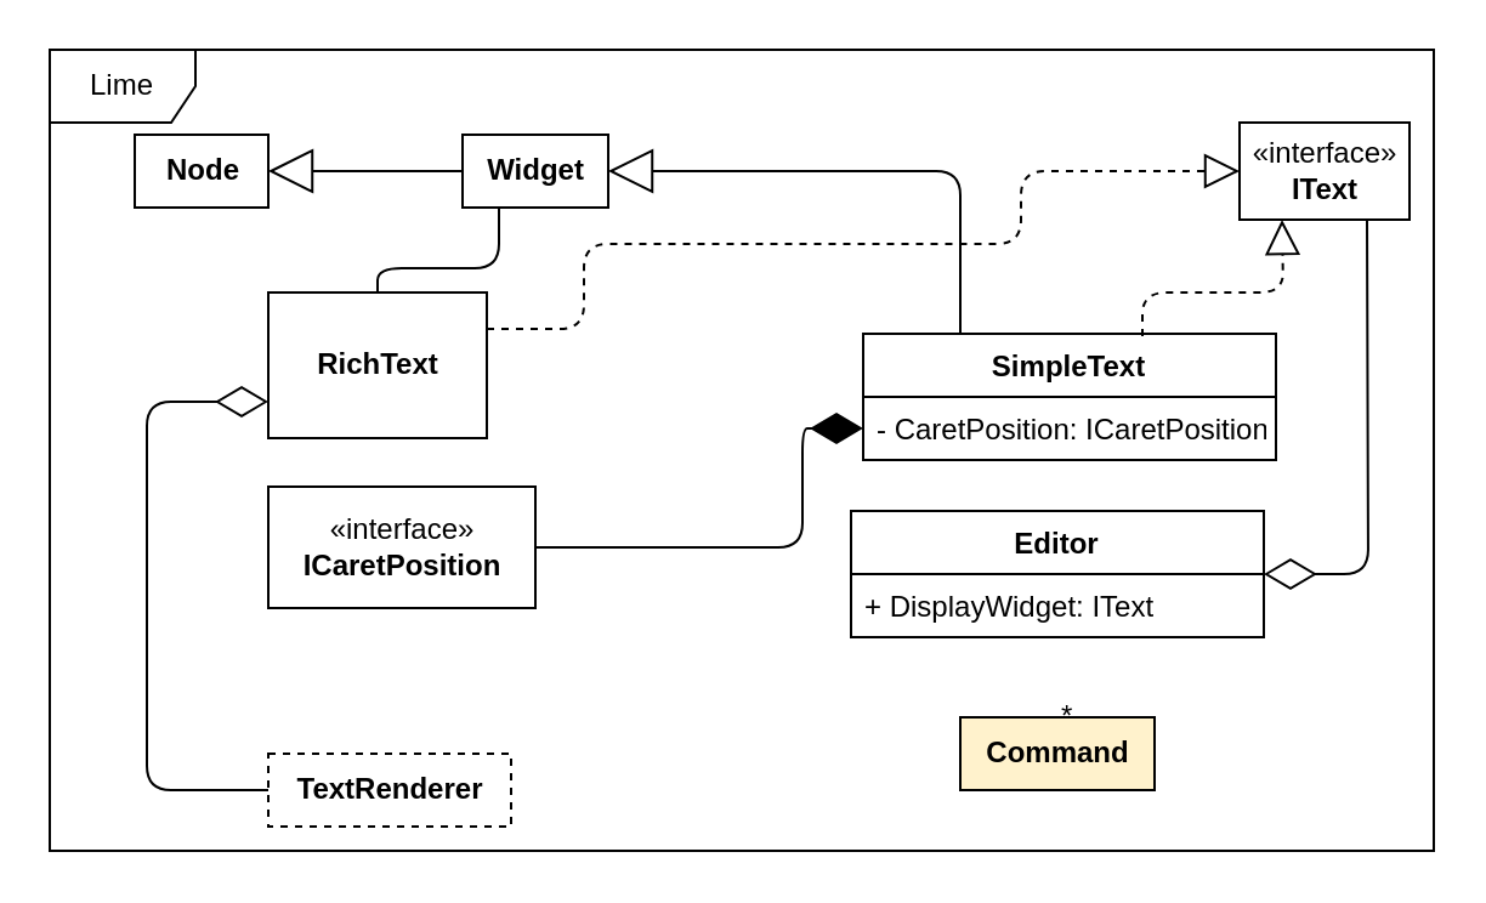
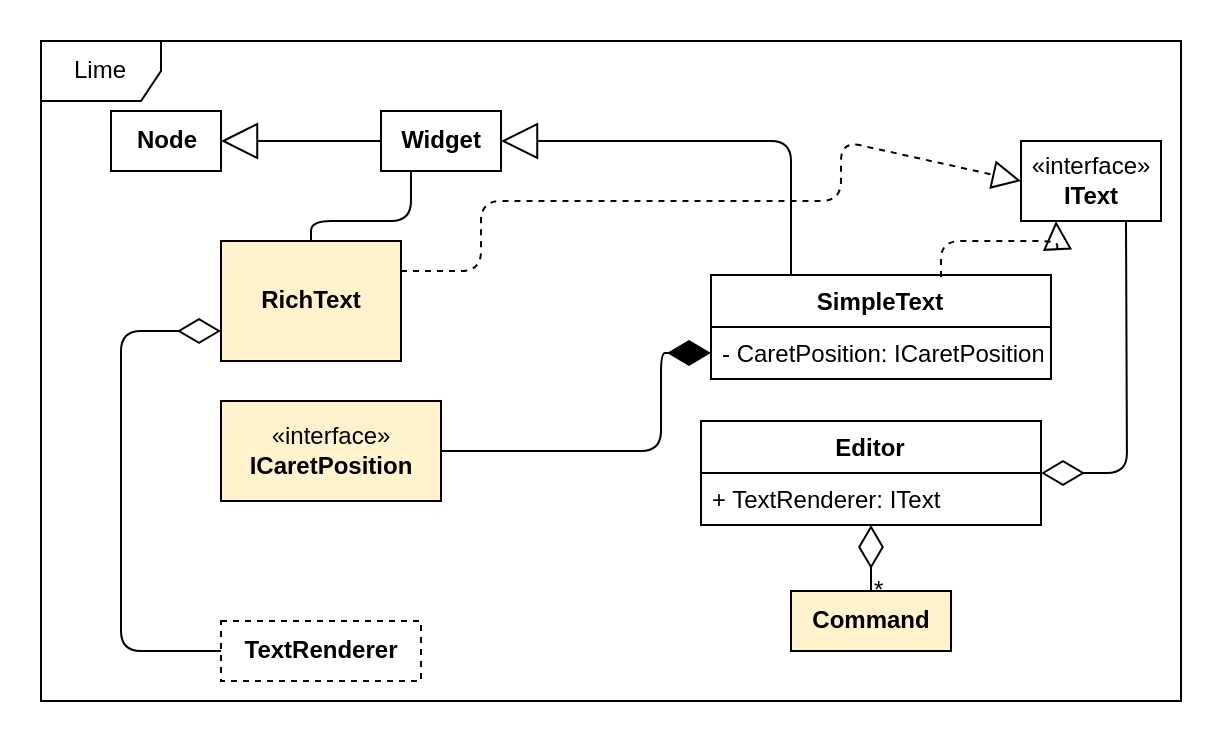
  <mxCell id="0" />
  <mxCell id="1" parent="0" />
  <mxCell id="2" value="Lime" style="shape=umlFrame;whiteSpace=wrap;html=1;" parent="1" vertex="1"><mxGeometry x="20" y="20" width="570" height="330" as="geometry" /></mxCell>
- <mxCell id="3" value="«interface»&lt;br&gt;&lt;b&gt;IText&lt;/b&gt;" style="html=1;" parent="1" vertex="1"><mxGeometry x="510" y="50" width="70" height="40" as="geometry" /></mxCell>
+ <mxCell id="3" value="«interface»&lt;br&gt;&lt;b&gt;IText&lt;/b&gt;" style="html=1;" parent="1" vertex="1"><mxGeometry x="510" y="70" width="70" height="40" as="geometry" /></mxCell>
  <mxCell id="4" value="&lt;div&gt;&lt;br&gt;&lt;/div&gt;&lt;div&gt;&lt;br&gt;&lt;/div&gt;" style="endArrow=none;endSize=16;endFill=0;html=1;exitX=0.5;exitY=0;exitDx=0;exitDy=0;entryX=0.25;entryY=1;entryDx=0;entryDy=0;" parent="1" source="20" target="14" edge="1"><mxGeometry width="160" relative="1" as="geometry"><mxPoint x="210" y="137" as="sourcePoint" /><mxPoint x="210" y="87" as="targetPoint" /><Array as="points"><mxPoint x="155" y="110" /><mxPoint x="205" y="110" /></Array></mxGeometry></mxCell>
  <mxCell id="5" value="&lt;div&gt;&lt;br&gt;&lt;/div&gt;&lt;div&gt;&lt;br&gt;&lt;/div&gt;" style="endArrow=block;endSize=16;endFill=0;html=1;entryX=1;entryY=0.5;entryDx=0;entryDy=0;exitX=0;exitY=0.5;exitDx=0;exitDy=0;" parent="1" edge="1"><mxGeometry width="160" relative="1" as="geometry"><mxPoint x="190" y="70" as="sourcePoint" /><mxPoint x="110" y="70" as="targetPoint" /></mxGeometry></mxCell>
  <mxCell id="6" value="&lt;div&gt;&lt;br&gt;&lt;/div&gt;&lt;div&gt;&lt;br&gt;&lt;/div&gt;" style="endArrow=block;endSize=16;endFill=0;html=1;entryX=1;entryY=0.5;entryDx=0;entryDy=0;exitX=0.25;exitY=0;exitDx=0;exitDy=0;" parent="1" target="14" edge="1"><mxGeometry width="160" relative="1" as="geometry"><mxPoint x="395" y="137" as="sourcePoint" /><mxPoint x="270" y="70" as="targetPoint" /><Array as="points"><mxPoint x="395" y="70" /></Array></mxGeometry></mxCell>
  <mxCell id="7" value="" style="endArrow=block;dashed=1;endFill=0;endSize=12;html=1;entryX=0;entryY=0.5;entryDx=0;entryDy=0;exitX=1;exitY=0.25;exitDx=0;exitDy=0;" parent="1" source="20" target="3" edge="1"><mxGeometry width="160" relative="1" as="geometry"><mxPoint x="250" y="100" as="sourcePoint" /><mxPoint x="180" y="710" as="targetPoint" /><Array as="points"><mxPoint x="240" y="135" /><mxPoint x="240" y="100" /><mxPoint x="420" y="100" /><mxPoint x="420" y="70" /></Array></mxGeometry></mxCell>
  <mxCell id="8" value="" style="endArrow=block;dashed=1;endFill=0;endSize=12;html=1;entryX=0.25;entryY=1;entryDx=0;entryDy=0;" parent="1" target="3" edge="1"><mxGeometry width="160" relative="1" as="geometry"><mxPoint x="470" y="138" as="sourcePoint" /><mxPoint x="180" y="710" as="targetPoint" /><Array as="points"><mxPoint x="470" y="120" /><mxPoint x="528" y="120" /></Array></mxGeometry></mxCell>
- <mxCell id="9" value="«interface»&lt;br&gt;&lt;div&gt;&lt;b&gt;ICaretPosition&lt;/b&gt;&lt;/div&gt;" style="html=1;" parent="1" vertex="1"><mxGeometry x="110" y="200" width="110" height="50" as="geometry" /></mxCell>
+ <mxCell id="9" value="«interface»&lt;br&gt;&lt;div&gt;&lt;b&gt;ICaretPosition&lt;/b&gt;&lt;/div&gt;" style="html=1;fillColor=#fff2cc;" parent="1" vertex="1"><mxGeometry x="110" y="200" width="110" height="50" as="geometry" /></mxCell>
  <mxCell id="10" value="" style="endArrow=diamondThin;endFill=1;endSize=19;html=1;entryX=0;entryY=0.5;entryDx=0;entryDy=0;exitX=1;exitY=0.5;exitDx=0;exitDy=0;" parent="1" source="9" target="16" edge="1"><mxGeometry width="160" relative="1" as="geometry"><mxPoint x="20" y="710" as="sourcePoint" /><mxPoint x="350" y="176" as="targetPoint" /><Array as="points"><mxPoint x="330" y="225" /><mxPoint x="330" y="176" /></Array></mxGeometry></mxCell>
  <mxCell id="11" value="" style="endArrow=diamondThin;endFill=0;endSize=19;html=1;entryX=0;entryY=0.75;entryDx=0;entryDy=0;exitX=0;exitY=0.5;exitDx=0;exitDy=0;" parent="1" source="19" target="20" edge="1"><mxGeometry width="160" relative="1" as="geometry"><mxPoint x="110" y="383" as="sourcePoint" /><mxPoint x="110" y="222" as="targetPoint" /><Array as="points"><mxPoint x="60" y="325" /><mxPoint x="60" y="165" /></Array></mxGeometry></mxCell>
  <mxCell id="12" value="" style="endArrow=diamondThin;endFill=0;endSize=19;html=1;exitX=0.75;exitY=1;exitDx=0;exitDy=0;entryX=1;entryY=0.5;entryDx=0;entryDy=0;" parent="1" source="3" target="17" edge="1"><mxGeometry width="160" relative="1" as="geometry"><mxPoint x="20" y="430" as="sourcePoint" /><mxPoint x="520" y="314" as="targetPoint" /><Array as="points"><mxPoint x="563" y="236" /></Array></mxGeometry></mxCell>
  <mxCell id="13" value="&lt;b&gt;Node&lt;/b&gt;" style="html=1;" parent="1" vertex="1"><mxGeometry x="55" y="55" width="55" height="30" as="geometry" /></mxCell>
  <mxCell id="14" value="&lt;b&gt;Widget&lt;/b&gt;" style="html=1;" parent="1" vertex="1"><mxGeometry x="190" y="55" width="60" height="30" as="geometry" /></mxCell>
  <mxCell id="15" value="SimpleText" style="swimlane;fontStyle=1;childLayout=stackLayout;horizontal=1;startSize=26;fillColor=none;horizontalStack=0;resizeParent=1;resizeParentMax=0;resizeLast=0;collapsible=1;marginBottom=0;" parent="1" vertex="1"><mxGeometry x="355" y="137" width="170" height="52" as="geometry" /></mxCell>
  <mxCell id="16" value="- CaretPosition: ICaretPosition" style="text;strokeColor=none;fillColor=none;align=left;verticalAlign=top;spacingLeft=4;spacingRight=4;overflow=hidden;rotatable=0;points=[[0,0.5],[1,0.5]];portConstraint=eastwest;" parent="15" vertex="1"><mxGeometry y="26" width="170" height="26" as="geometry" /></mxCell>
  <mxCell id="17" value="Editor" style="swimlane;fontStyle=1;childLayout=stackLayout;horizontal=1;startSize=26;fillColor=none;horizontalStack=0;resizeParent=1;resizeParentMax=0;resizeLast=0;collapsible=1;marginBottom=0;" parent="1" vertex="1"><mxGeometry x="350" y="210" width="170" height="52" as="geometry" /></mxCell>
- <mxCell id="18" value="+ DisplayWidget: IText" style="text;strokeColor=none;fillColor=none;align=left;verticalAlign=top;spacingLeft=4;spacingRight=4;overflow=hidden;rotatable=0;points=[[0,0.5],[1,0.5]];portConstraint=eastwest;" parent="17" vertex="1"><mxGeometry y="26" width="170" height="26" as="geometry" /></mxCell>
+ <mxCell id="18" value="+ TextRenderer: IText" style="text;strokeColor=none;fillColor=none;align=left;verticalAlign=top;spacingLeft=4;spacingRight=4;overflow=hidden;rotatable=0;points=[[0,0.5],[1,0.5]];portConstraint=eastwest;" parent="17" vertex="1"><mxGeometry y="26" width="170" height="26" as="geometry" /></mxCell>
  <mxCell id="19" value="&lt;b&gt;TextRenderer&lt;/b&gt;" style="html=1;dashed=1;" parent="1" vertex="1"><mxGeometry x="110" y="310" width="100" height="30" as="geometry" /></mxCell>
- <mxCell id="20" value="&lt;b&gt;RichText&lt;/b&gt;" style="html=1;" parent="1" vertex="1"><mxGeometry x="110" y="120" width="90" height="60" as="geometry" /></mxCell>
+ <mxCell id="20" value="&lt;b&gt;RichText&lt;/b&gt;" style="html=1;fillColor=#fff2cc;" parent="1" vertex="1"><mxGeometry x="110" y="120" width="90" height="60" as="geometry" /></mxCell>
  <mxCell id="21" value="&lt;b&gt;Command&lt;/b&gt;" style="html=1;fillColor=#fff2cc;" vertex="1" parent="1"><mxGeometry x="395" y="295" width="80" height="30" as="geometry" /></mxCell>
+ <mxCell id="22" value="" style="endArrow=diamondThin;endFill=0;endSize=19;html=1;entryX=0.5;entryY=1;entryDx=0;entryDy=0;exitX=0.5;exitY=0;exitDx=0;exitDy=0;" edge="1" parent="1" source="21" target="17"><mxGeometry width="160" relative="1" as="geometry"><mxPoint x="20" y="370" as="sourcePoint" /><mxPoint x="180" y="370" as="targetPoint" /></mxGeometry></mxCell>
  <mxCell id="23" value="*" style="text;html=1;resizable=0;points=[];autosize=1;align=left;verticalAlign=top;spacingTop=-4;" vertex="1" parent="1"><mxGeometry x="435" y="285" width="20" height="20" as="geometry" /></mxCell>
